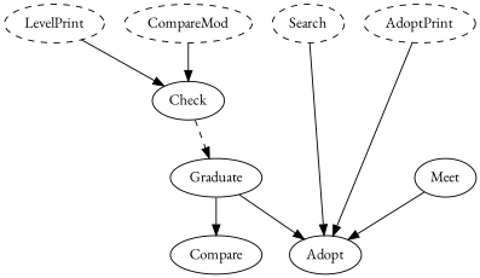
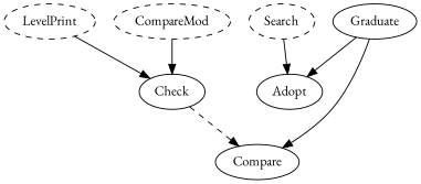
  digraph {
    fontname="EB Garamond"
    node [fontname="EB Garamond"]
    edge [fontname="EB Garamond"]
    LevelPrint [style=dashed]
    Search [style=dashed]
-   AdoptPrint [style=dashed]
    CompareMod [style=dashed]
-   Meet
    Check
    Graduate
    Adopt
    Compare
    subgraph sub_1 {
      rank=same
      LevelPrint
      Search
-     AdoptPrint
      CompareMod
    }
    subgraph sub_2 {
-     Meet
      Check
      Graduate
      Adopt
      Compare
    }
    LevelPrint -> Check
    Search -> Adopt
-   AdoptPrint -> Adopt
    CompareMod -> Check
-   Meet -> Adopt
-   Check -> Graduate [style=dashed]
+   Check -> Compare [style=dashed]
    Graduate -> Adopt
    Graduate -> Compare
  }
